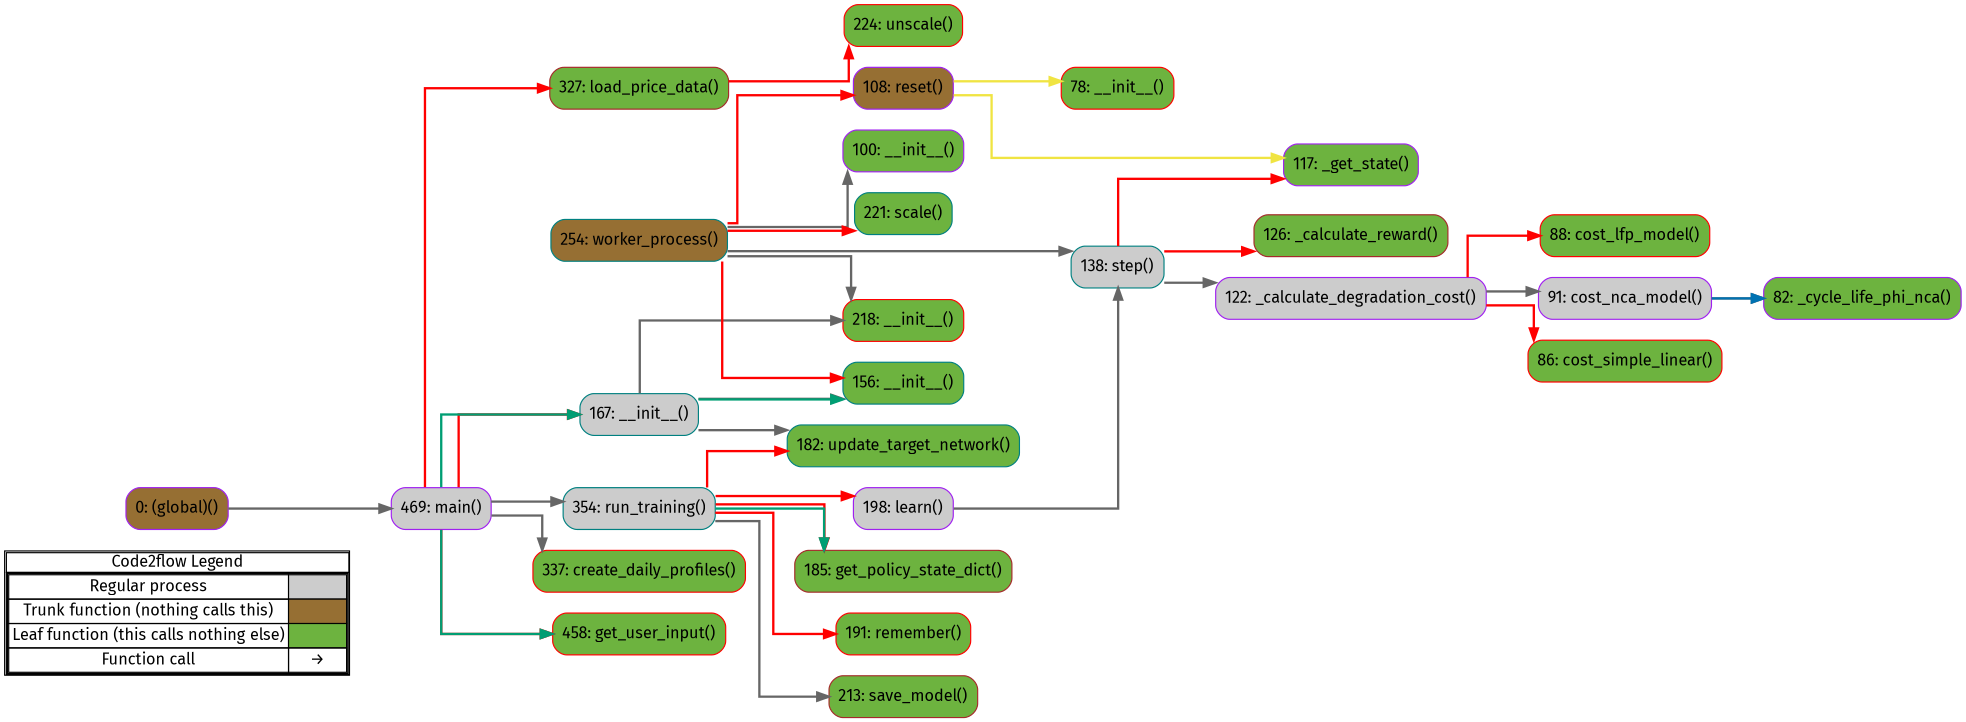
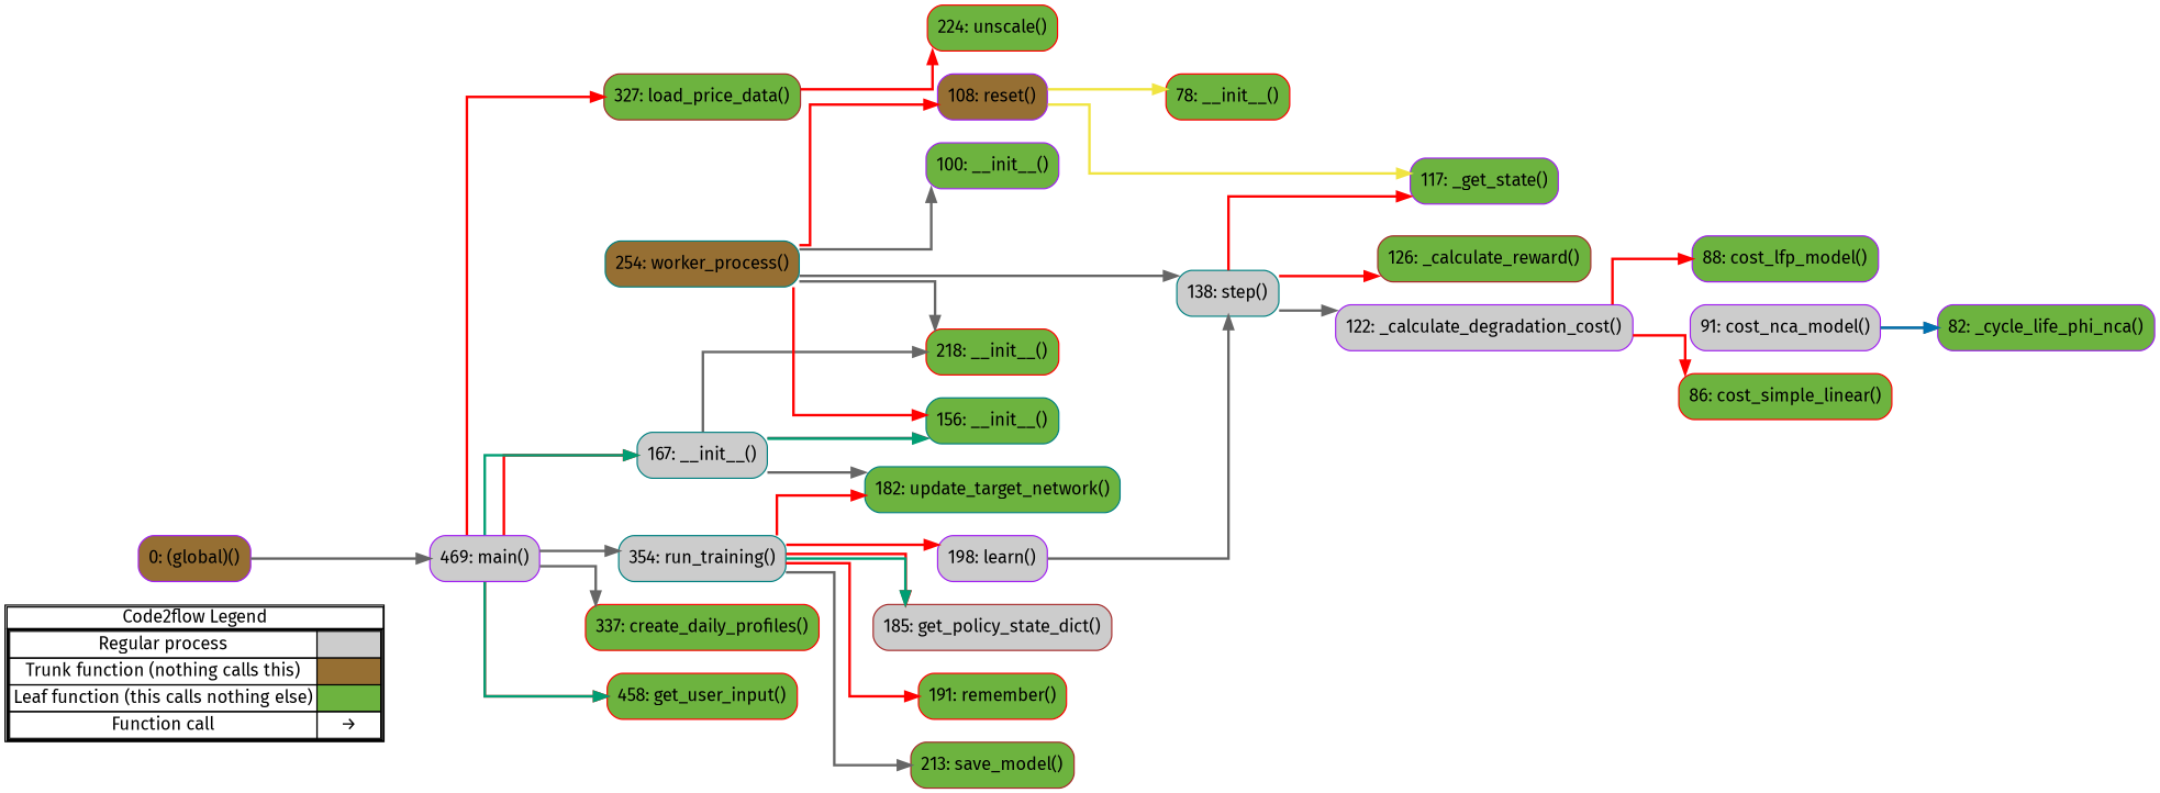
  digraph {
    concentrate=true
    fontname="Fira Sans"
    rankdir=LR
    splines=ortho
    node [fontname="Fira Sans" shape=rect color=purple fillcolor="#6db33f" style="rounded,filled"]
    edge [color=red fontname="Fira Sans" penwidth=2]
    n1 [label=<         <table cellspacing="0" cellpadding="0" border="1"><tr><td>Code2flow Legend</td></tr><tr><td>         <table cellspacing="0">         <tr><td>Regular process</td><td width="50px" bgcolor='#cccccc'></td></tr>         <tr><td>Trunk function (nothing calls this)</td><td bgcolor='#966F33'></td></tr>         <tr><td>Leaf function (this calls nothing else)</td><td bgcolor='#6db33f'></td></tr>         <tr><td>Function call</td><td><font color='black'>&#8594;</font></td></tr>         </table></td></tr></table>         > margin=0 shape=none color="" fillcolor="" style=""]
    n2 [color=red label="78: __init__()"]
    n3 [label="82: _cycle_life_phi_nca()"]
-   n4 [color=red label="88: cost_lfp_model()"]
+   n4 [label="88: cost_lfp_model()"]
    n5 [fillcolor="#cccccc" label="91: cost_nca_model()"]
    n6 [color=red label="86: cost_simple_linear()"]
    n7 [label="100: __init__()"]
    n8 [fillcolor="#cccccc" label="122: _calculate_degradation_cost()"]
    n9 [color=brown label="126: _calculate_reward()"]
    n10 [label="117: _get_state()"]
    n11 [fillcolor="#966F33" label="108: reset()"]
    n12 [color=teal fillcolor="#cccccc" label="138: step()"]
    n13 [color=teal label="156: __init__()"]
    n14 [color=teal fillcolor="#cccccc" label="167: __init__()"]
-   n15 [color=brown label="185: get_policy_state_dict()"]
+   n15 [color=brown fillcolor="#cccccc" label="185: get_policy_state_dict()"]
    n16 [fillcolor="#cccccc" label="198: learn()"]
    n17 [color=red label="191: remember()"]
    n18 [color=brown label="213: save_model()"]
    n19 [color=teal label="182: update_target_network()"]
    n20 [color=red label="218: __init__()"]
-   n21 [color=teal label="221: scale()"]
    n22 [color=red label="224: unscale()"]
    n23 [fillcolor="#966F33" label="0: (global)()"]
    n24 [color=red label="337: create_daily_profiles()"]
    n25 [color=red label="458: get_user_input()"]
    n26 [color=brown label="327: load_price_data()"]
    n27 [fillcolor="#cccccc" label="469: main()"]
    n28 [color=teal fillcolor="#cccccc" label="354: run_training()"]
    n29 [color=teal fillcolor="#966F33" label="254: worker_process()"]
    subgraph sub_1 {
      label=legend
      rank=min
      n1
    }
    subgraph sub_2 {
      label="File: DQN_V2G"
      style=dotted
      n23
      n24
      n25
      n26
      n27
      n28
      n29
      subgraph sub_3 {
        label="Class: BatteryDegradationModel"
        style=dotted
        n2
        n3
        n4
        n5
        n6
      }
      subgraph sub_4 {
        label="Class: V2G_Environment"
        style=dotted
        n7
        n8
        n9
        n10
        n11
        n12
      }
      subgraph sub_5 {
        label="Class: QNetwork"
        style=dotted
        n13
      }
      subgraph sub_6 {
        label="Class: DQNAgent"
        style=dotted
        n14
        n15
        n16
        n17
        n18
        n19
      }
      subgraph sub_7 {
        label="Class: RewardScaler"
        style=dotted
        n20
-       n21
        n22
      }
    }
    n5 -> n3 [color=gray40]
    n5 -> n3 [color="#0072B2"]
    n8 -> n4
-   n8 -> n5 [color=gray40]
    n8 -> n6
    n11 -> n2 [color="#F0E442"]
    n11 -> n10 [color="#F0E442"]
    n12 -> n8 [color=gray40]
    n12 -> n9
    n12 -> n10
    n14 -> n13 [color=gray40]
    n14 -> n13 [color="#009E73"]
    n14 -> n19 [color=gray40]
    n14 -> n20 [color=gray40]
    n16 -> n12 [color=gray40]
    n23 -> n27 [color=gray40]
    n26 -> n22
    n27 -> n14
    n27 -> n14 [color="#009E73"]
    n27 -> n14 [color="#009E73"]
    n27 -> n14 [color="#009E73"]
    n27 -> n24 [color=gray40]
    n27 -> n25
    n27 -> n25 [color="#009E73"]
    n27 -> n25 [color="#009E73"]
    n27 -> n26
    n27 -> n28 [color=gray40]
    n28 -> n15
    n28 -> n15 [color="#009E73"]
    n28 -> n16
    n28 -> n17
    n28 -> n18 [color=gray40]
    n28 -> n19
    n29 -> n7 [color=gray40]
    n29 -> n11
    n29 -> n12 [color=gray40]
    n29 -> n13
    n29 -> n20 [color=gray40]
-   n29 -> n21
  }
